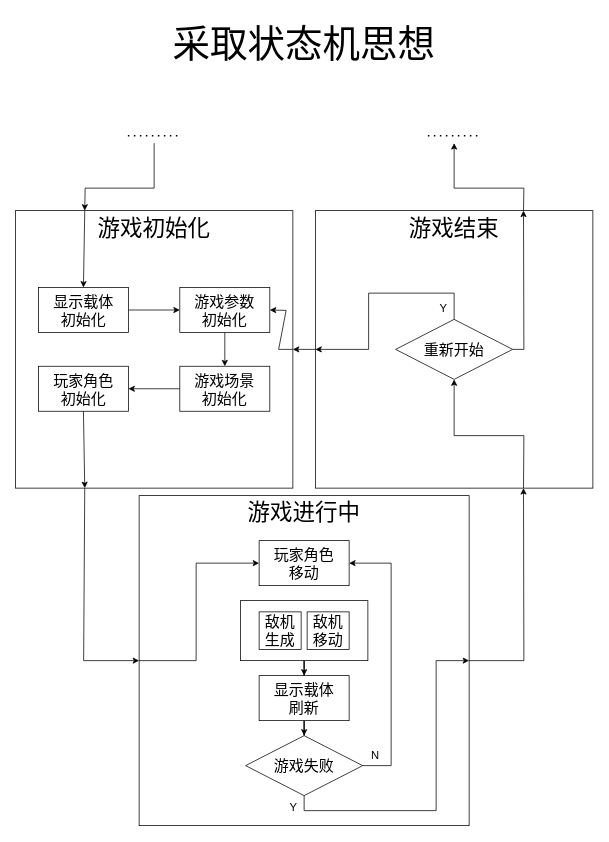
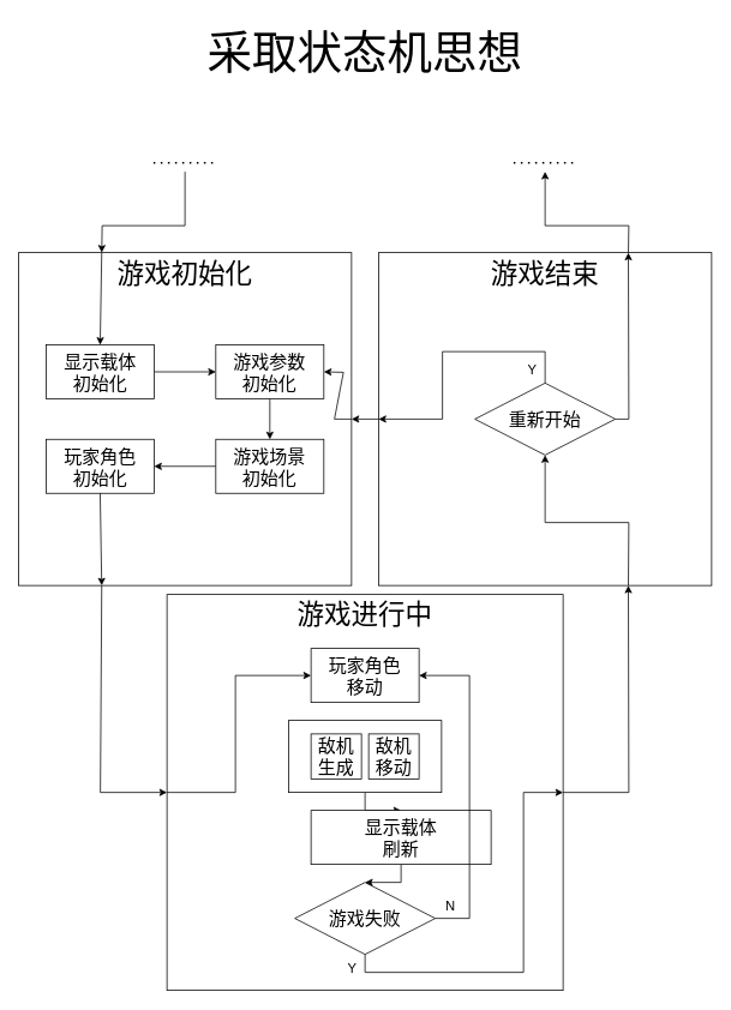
  <mxCell id="0" />
  <mxCell id="1" parent="0" />
  <mxCell id="2" value="游戏初始化&lt;br&gt;&lt;br&gt;&lt;br&gt;&lt;br&gt;&lt;br&gt;&lt;br&gt;&lt;br&gt;&lt;br&gt;&lt;br&gt;&lt;br&gt;" style="rounded=0;whiteSpace=wrap;html=1;fontSize=30;" vertex="1" parent="1"><mxGeometry x="20" y="280" width="370" height="370" as="geometry" /></mxCell>
  <mxCell id="3" value="" style="edgeStyle=orthogonalEdgeStyle;rounded=0;orthogonalLoop=1;jettySize=auto;html=1;fontSize=40;" edge="1" parent="1" source="4" target="9"><mxGeometry relative="1" as="geometry" /></mxCell>
  <mxCell id="4" value="显示载体&lt;br&gt;初始化" style="rounded=0;whiteSpace=wrap;html=1;fontSize=20;" vertex="1" parent="1"><mxGeometry x="50.75" y="382.5" width="120" height="60" as="geometry" /></mxCell>
  <mxCell id="5" value="" style="edgeStyle=orthogonalEdgeStyle;rounded=0;orthogonalLoop=1;jettySize=auto;html=1;fontSize=40;" edge="1" parent="1" source="6" target="7"><mxGeometry relative="1" as="geometry" /></mxCell>
  <mxCell id="6" value="游戏场景&lt;br&gt;初始化" style="rounded=0;whiteSpace=wrap;html=1;fontSize=20;" vertex="1" parent="1"><mxGeometry x="239.25" y="487.5" width="120" height="60" as="geometry" /></mxCell>
  <mxCell id="7" value="玩家角色&lt;br&gt;初始化" style="rounded=0;whiteSpace=wrap;html=1;fontSize=20;" vertex="1" parent="1"><mxGeometry x="50.75" y="487.5" width="120" height="60" as="geometry" /></mxCell>
  <mxCell id="8" value="" style="edgeStyle=orthogonalEdgeStyle;rounded=0;orthogonalLoop=1;jettySize=auto;html=1;fontSize=40;" edge="1" parent="1" source="9" target="6"><mxGeometry relative="1" as="geometry" /></mxCell>
  <mxCell id="9" value="游戏参数&lt;br&gt;初始化" style="rounded=0;whiteSpace=wrap;html=1;fontSize=20;" vertex="1" parent="1"><mxGeometry x="239.25" y="382.5" width="120" height="60" as="geometry" /></mxCell>
  <mxCell id="10" value="游戏结束&lt;br&gt;&lt;br&gt;&lt;br&gt;&lt;br&gt;&lt;br&gt;&lt;br&gt;&lt;br&gt;&lt;br&gt;&lt;br&gt;&lt;br&gt;" style="rounded=0;whiteSpace=wrap;html=1;fontSize=30;" vertex="1" parent="1"><mxGeometry x="420" y="280" width="370" height="370" as="geometry" /></mxCell>
  <mxCell id="11" value="游戏进行中&lt;br&gt;&lt;br&gt;&lt;br&gt;&lt;br&gt;&lt;br&gt;&lt;br&gt;&lt;br&gt;&lt;br&gt;&lt;br&gt;&lt;br&gt;&lt;br&gt;&lt;br&gt;" style="rounded=0;whiteSpace=wrap;html=1;fontSize=30;" vertex="1" parent="1"><mxGeometry x="185" y="660" width="440" height="440" as="geometry" /></mxCell>
  <mxCell id="12" value="" style="endArrow=classic;html=1;rounded=0;fontSize=20;exitX=0.25;exitY=1;exitDx=0;exitDy=0;entryX=0;entryY=0.5;entryDx=0;entryDy=0;" edge="1" parent="1" source="2" target="11"><mxGeometry width="50" height="50" relative="1" as="geometry"><mxPoint x="101" y="810" as="sourcePoint" /><mxPoint x="151" y="760" as="targetPoint" /><Array as="points"><mxPoint x="111" y="880" /></Array></mxGeometry></mxCell>
  <mxCell id="13" value="" style="endArrow=classic;html=1;rounded=0;fontSize=20;exitX=1;exitY=0.5;exitDx=0;exitDy=0;entryX=0.75;entryY=1;entryDx=0;entryDy=0;" edge="1" parent="1" source="11" target="10"><mxGeometry width="50" height="50" relative="1" as="geometry"><mxPoint x="721" y="860" as="sourcePoint" /><mxPoint x="771" y="810" as="targetPoint" /><Array as="points"><mxPoint x="698" y="880" /></Array></mxGeometry></mxCell>
  <mxCell id="14" value="采取状态机思想" style="text;html=1;strokeColor=none;fillColor=none;align=center;verticalAlign=middle;whiteSpace=wrap;rounded=0;fontSize=50;" vertex="1" parent="1"><mxGeometry x="229" y="20" width="352" height="75.86" as="geometry" /></mxCell>
  <mxCell id="15" value="" style="endArrow=classic;html=1;rounded=0;fontSize=40;entryX=1;entryY=0.5;entryDx=0;entryDy=0;exitX=0;exitY=0.5;exitDx=0;exitDy=0;" edge="1" parent="1" source="10" target="2"><mxGeometry width="50" height="50" relative="1" as="geometry"><mxPoint x="631" y="260" as="sourcePoint" /><mxPoint x="681" y="210" as="targetPoint" /></mxGeometry></mxCell>
  <mxCell id="16" value="" style="endArrow=classic;html=1;rounded=0;fontSize=40;entryX=0.25;entryY=1;entryDx=0;entryDy=0;exitX=0.5;exitY=1;exitDx=0;exitDy=0;" edge="1" parent="1" source="7" target="2"><mxGeometry width="50" height="50" relative="1" as="geometry"><mxPoint y="760" as="sourcePoint" x="-9" /><mxPoint x="41" y="710" as="targetPoint" /></mxGeometry></mxCell>
  <mxCell id="17" value="" style="endArrow=classic;html=1;rounded=0;fontSize=40;entryX=1;entryY=0.5;entryDx=0;entryDy=0;exitX=1;exitY=0.5;exitDx=0;exitDy=0;" edge="1" parent="1" source="2" target="9"><mxGeometry width="50" height="50" relative="1" as="geometry"><mxPoint x="191" y="490" as="sourcePoint" /><mxPoint x="241" y="440" as="targetPoint" /><Array as="points"><mxPoint x="371" y="465" /><mxPoint x="381" y="413" /></Array></mxGeometry></mxCell>
  <mxCell id="18" value="" style="endArrow=none;dashed=1;html=1;dashPattern=1 3;strokeWidth=2;rounded=0;fontSize=40;" edge="1" parent="1"><mxGeometry width="50" height="50" relative="1" as="geometry"><mxPoint x="170" y="180" as="sourcePoint" /><mxPoint x="240" y="180" as="targetPoint" /></mxGeometry></mxCell>
  <mxCell id="19" value="" style="endArrow=classic;html=1;rounded=0;fontSize=40;entryX=0.25;entryY=0;entryDx=0;entryDy=0;" edge="1" parent="1" target="2"><mxGeometry width="50" height="50" relative="1" as="geometry"><mxPoint x="205" y="190" as="sourcePoint" /><mxPoint x="151" y="170" as="targetPoint" /><Array as="points"><mxPoint x="205" y="250" /><mxPoint x="113" y="250" /></Array></mxGeometry></mxCell>
  <mxCell id="20" value="" style="endArrow=none;dashed=1;html=1;dashPattern=1 3;strokeWidth=2;rounded=0;fontSize=40;" edge="1" parent="1"><mxGeometry width="50" height="50" relative="1" as="geometry"><mxPoint x="570" y="180" as="sourcePoint" /><mxPoint x="640" y="180" as="targetPoint" /></mxGeometry></mxCell>
  <mxCell id="21" value="" style="endArrow=classic;html=1;rounded=0;fontSize=40;exitX=0.75;exitY=0;exitDx=0;exitDy=0;" edge="1" parent="1" source="10"><mxGeometry width="50" height="50" relative="1" as="geometry"><mxPoint x="605" y="280" as="sourcePoint" /><mxPoint x="605" y="190" as="targetPoint" /><Array as="points"><mxPoint x="698" y="250" /><mxPoint x="605" y="250" /></Array></mxGeometry></mxCell>
  <mxCell id="22" value="重新开始" style="rhombus;whiteSpace=wrap;html=1;fontSize=20;" vertex="1" parent="1"><mxGeometry x="527" y="425" width="156" height="80" as="geometry" /></mxCell>
  <mxCell id="23" value="" style="endArrow=classic;html=1;rounded=0;fontSize=20;exitX=0.75;exitY=1;exitDx=0;exitDy=0;entryX=0.5;entryY=1;entryDx=0;entryDy=0;" edge="1" parent="1" source="10" target="22"><mxGeometry width="50" height="50" relative="1" as="geometry"><mxPoint x="901" y="560" as="sourcePoint" /><mxPoint x="951" y="510" as="targetPoint" /><Array as="points"><mxPoint x="698" y="580" /><mxPoint x="605" y="580" /></Array></mxGeometry></mxCell>
  <mxCell id="24" value="" style="endArrow=classic;html=1;rounded=0;fontSize=20;exitX=1;exitY=0.5;exitDx=0;exitDy=0;entryX=0.75;entryY=0;entryDx=0;entryDy=0;" edge="1" parent="1" source="22" target="10"><mxGeometry width="50" height="50" relative="1" as="geometry"><mxPoint x="901" y="490" as="sourcePoint" /><mxPoint x="951" y="440" as="targetPoint" /><Array as="points"><mxPoint x="698" y="465" /></Array></mxGeometry></mxCell>
  <mxCell id="25" value="N" style="text;html=1;strokeColor=none;fillColor=none;align=center;verticalAlign=middle;whiteSpace=wrap;rounded=0;fontSize=15;" vertex="1" parent="1"><mxGeometry x="490" y="990" width="20" height="30" as="geometry" /></mxCell>
  <mxCell id="26" value="" style="endArrow=classic;html=1;rounded=0;fontSize=15;exitX=0.5;exitY=0;exitDx=0;exitDy=0;entryX=0;entryY=0.5;entryDx=0;entryDy=0;" edge="1" parent="1" source="22" target="10"><mxGeometry width="50" height="50" relative="1" as="geometry"><mxPoint x="951" y="430" as="sourcePoint" /><mxPoint x="1001" y="380" as="targetPoint" /><Array as="points"><mxPoint x="605" y="390" /><mxPoint x="491" y="390" /><mxPoint x="491" y="465" /></Array></mxGeometry></mxCell>
  <mxCell id="27" value="Y" style="text;html=1;strokeColor=none;fillColor=none;align=center;verticalAlign=middle;whiteSpace=wrap;rounded=0;fontSize=15;" vertex="1" parent="1"><mxGeometry x="581" y="395" width="20" height="30" as="geometry" /></mxCell>
  <mxCell id="28" value="" style="endArrow=classic;html=1;rounded=0;fontSize=15;entryX=0.5;entryY=0;entryDx=0;entryDy=0;exitX=0.25;exitY=0;exitDx=0;exitDy=0;" edge="1" parent="1" source="2" target="4"><mxGeometry width="50" height="50" relative="1" as="geometry"><mxPoint x="41" y="740" as="sourcePoint" /><mxPoint x="91" y="690" as="targetPoint" /></mxGeometry></mxCell>
  <mxCell id="29" value="游戏失败" style="rhombus;whiteSpace=wrap;html=1;fontSize=20;" vertex="1" parent="1"><mxGeometry x="327" y="980" width="156" height="80" as="geometry" /></mxCell>
  <mxCell id="30" value="玩家角色&lt;br&gt;移动" style="rounded=0;whiteSpace=wrap;html=1;fontSize=20;" vertex="1" parent="1"><mxGeometry x="345" y="720" width="120" height="60" as="geometry" /></mxCell>
  <mxCell id="31" value="" style="edgeStyle=orthogonalEdgeStyle;rounded=0;orthogonalLoop=1;jettySize=auto;html=1;fontSize=20;" edge="1" parent="1" source="32" target="36"><mxGeometry relative="1" as="geometry" /></mxCell>
  <mxCell id="32" value="" style="rounded=0;whiteSpace=wrap;html=1;fontSize=15;" vertex="1" parent="1"><mxGeometry x="320" y="800" width="170" height="80" as="geometry" /></mxCell>
  <mxCell id="33" value="敌机&lt;br&gt;生成" style="rounded=0;whiteSpace=wrap;html=1;fontSize=20;" vertex="1" parent="1"><mxGeometry x="345" y="815" width="56" height="50" as="geometry" /></mxCell>
  <mxCell id="34" value="敌机&lt;br&gt;移动" style="rounded=0;whiteSpace=wrap;html=1;fontSize=20;" vertex="1" parent="1"><mxGeometry x="409" y="815" width="56" height="50" as="geometry" /></mxCell>
  <mxCell id="35" value="" style="edgeStyle=orthogonalEdgeStyle;rounded=0;orthogonalLoop=1;jettySize=auto;html=1;fontSize=20;" edge="1" parent="1" source="36" target="29"><mxGeometry relative="1" as="geometry" /></mxCell>
- <mxCell id="36" value="显示载体&lt;br style=&quot;font-size: 20px;&quot;&gt;刷新" style="rounded=0;whiteSpace=wrap;html=1;fontSize=20;" vertex="1" parent="1"><mxGeometry x="345" y="900" width="120" height="60" as="geometry" /></mxCell>
+ <mxCell id="36" value="显示载体&lt;br style=&quot;font-size: 20px;&quot;&gt;刷新" style="rounded=0;whiteSpace=wrap;html=1;fontSize=20;" vertex="1" parent="1"><mxGeometry x="345" y="900" width="200" height="60" as="geometry" /></mxCell>
  <mxCell id="37" value="" style="endArrow=classic;html=1;rounded=0;fontSize=20;exitX=0.5;exitY=1;exitDx=0;exitDy=0;entryX=1;entryY=0.5;entryDx=0;entryDy=0;" edge="1" parent="1" source="29" target="11"><mxGeometry width="50" height="50" relative="1" as="geometry"><mxPoint x="61" y="1030" as="sourcePoint" /><mxPoint x="111" y="980" as="targetPoint" /><Array as="points"><mxPoint x="405" y="1080" /><mxPoint x="581" y="1080" /><mxPoint x="581" y="880" /></Array></mxGeometry></mxCell>
  <mxCell id="38" value="Y" style="text;html=1;strokeColor=none;fillColor=none;align=center;verticalAlign=middle;whiteSpace=wrap;rounded=0;fontSize=15;" vertex="1" parent="1"><mxGeometry x="381" y="1060" width="20" height="30" as="geometry" /></mxCell>
  <mxCell id="39" value="" style="endArrow=classic;html=1;rounded=0;fontSize=20;exitX=0;exitY=0.5;exitDx=0;exitDy=0;entryX=0;entryY=0.5;entryDx=0;entryDy=0;" edge="1" parent="1" source="11" target="30"><mxGeometry width="50" height="50" relative="1" as="geometry"><mxPoint x="91" y="980" as="sourcePoint" /><mxPoint x="141" y="930" as="targetPoint" /><Array as="points"><mxPoint x="261" y="880" /><mxPoint x="261" y="750" /></Array></mxGeometry></mxCell>
  <mxCell id="40" value="" style="endArrow=classic;html=1;rounded=0;fontSize=20;exitX=1;exitY=0.5;exitDx=0;exitDy=0;entryX=1;entryY=0.5;entryDx=0;entryDy=0;" edge="1" parent="1" source="29" target="30"><mxGeometry width="50" height="50" relative="1" as="geometry"><mxPoint x="81" y="960" as="sourcePoint" /><mxPoint x="131" y="910" as="targetPoint" /><Array as="points"><mxPoint x="521" y="1020" /><mxPoint x="521" y="750" /></Array></mxGeometry></mxCell>
